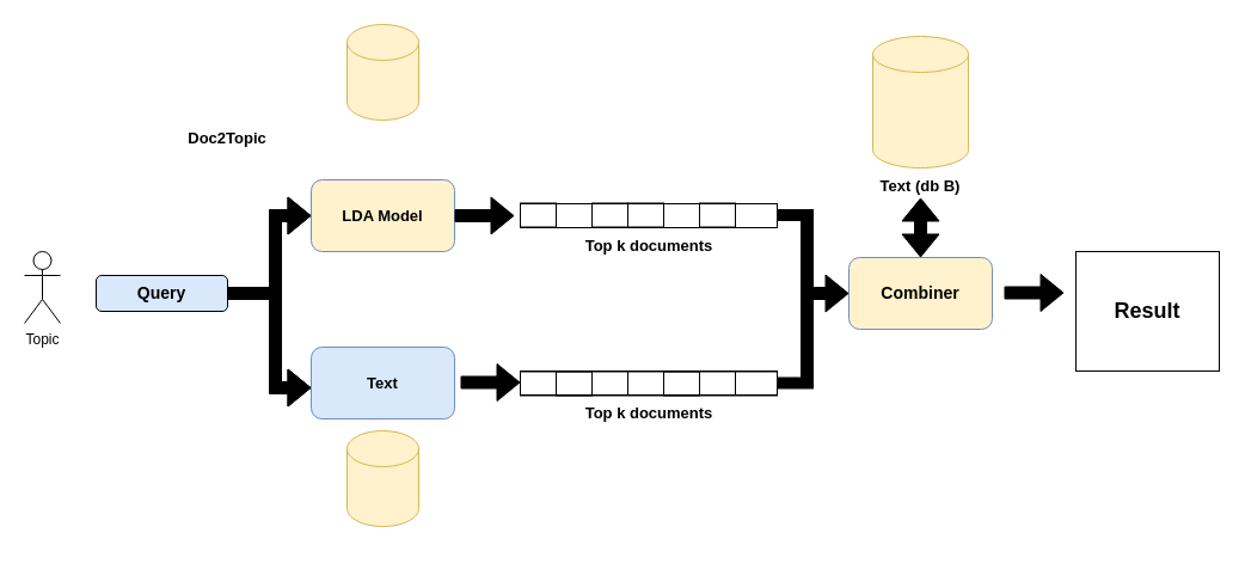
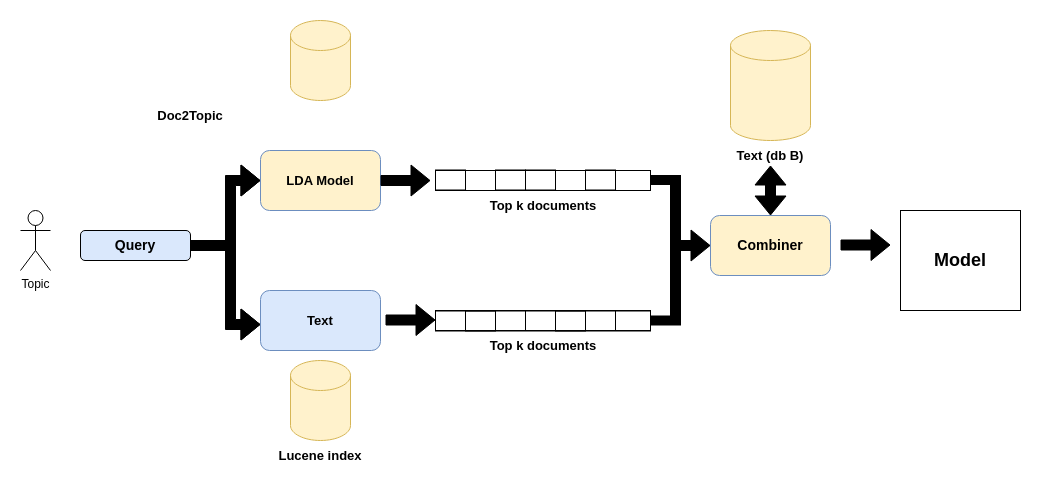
  <mxCell id="0" />
  <mxCell id="1" parent="0" />
  <mxCell id="2" value="LDA Model" style="rounded=1;whiteSpace=wrap;html=1;fontSize=13;fontStyle=1;fillColor=#fff2cc;strokeColor=#6c8ebf;" vertex="1" parent="1"><mxGeometry x="260" y="150" width="120" height="60" as="geometry" /></mxCell>
  <mxCell id="3" value="Text" style="rounded=1;whiteSpace=wrap;html=1;fontSize=13;fontStyle=1;fillColor=#dae8fc;strokeColor=#6c8ebf;" vertex="1" parent="1"><mxGeometry x="260" y="290" width="120" height="60" as="geometry" /></mxCell>
  <mxCell id="4" value="" style="shape=cylinder3;whiteSpace=wrap;html=1;boundedLbl=1;backgroundOutline=1;size=15;fontSize=13;fontStyle=1;fillColor=#fff2cc;strokeColor=#d6b656;" vertex="1" parent="1"><mxGeometry x="290" y="20" width="60" height="80" as="geometry" /></mxCell>
  <mxCell id="5" value="" style="shape=cylinder3;whiteSpace=wrap;html=1;boundedLbl=1;backgroundOutline=1;size=15;fontSize=13;fontStyle=1;fillColor=#fff2cc;strokeColor=#d6b656;" vertex="1" parent="1"><mxGeometry x="290" y="360" width="60" height="80" as="geometry" /></mxCell>
  <mxCell id="6" value="Doc2Topic" style="text;html=1;strokeColor=none;fillColor=none;align=center;verticalAlign=middle;whiteSpace=wrap;rounded=0;fontSize=13;fontStyle=1" vertex="1" parent="1"><mxGeometry x="140" y="100" width="100" height="30" as="geometry" /></mxCell>
+ <mxCell id="7" value="Lucene index" style="text;html=1;strokeColor=none;fillColor=none;align=center;verticalAlign=middle;whiteSpace=wrap;rounded=0;fontSize=13;fontStyle=1" vertex="1" parent="1"><mxGeometry x="270" y="440" width="100" height="30" as="geometry" /></mxCell>
  <mxCell id="8" value="Topic" style="shape=umlActor;verticalLabelPosition=bottom;verticalAlign=top;html=1;outlineConnect=0;" vertex="1" parent="1"><mxGeometry x="20" y="210" width="30" height="60" as="geometry" /></mxCell>
  <mxCell id="9" value="Query" style="rounded=1;whiteSpace=wrap;html=1;fontStyle=1;fontSize=14;fillColor=#dae8fc;" vertex="1" parent="1"><mxGeometry x="80" y="230" width="110" height="30" as="geometry" /></mxCell>
  <mxCell id="10" value="" style="shape=flexArrow;endArrow=classic;html=1;rounded=0;fontSize=14;exitX=1;exitY=0.5;exitDx=0;exitDy=0;entryX=0;entryY=0.5;entryDx=0;entryDy=0;fillColor=#000000;" edge="1" parent="1" target="2"><mxGeometry width="50" height="50" relative="1" as="geometry"><mxPoint x="230" y="244.5" as="sourcePoint" /><mxPoint x="230" y="170" as="targetPoint" /><Array as="points"><mxPoint x="230" y="180" /></Array></mxGeometry></mxCell>
  <mxCell id="11" value="" style="rounded=0;whiteSpace=wrap;html=1;fontSize=14;fillColor=#000000;" vertex="1" parent="1"><mxGeometry x="191" y="240" width="44" height="10" as="geometry" /></mxCell>
  <mxCell id="12" value="" style="shape=flexArrow;endArrow=classic;html=1;rounded=0;fontSize=14;entryX=0;entryY=0.5;entryDx=0;entryDy=0;fillColor=#000000;" edge="1" parent="1"><mxGeometry width="50" height="50" relative="1" as="geometry"><mxPoint x="230" y="250" as="sourcePoint" /><mxPoint x="260" y="324" as="targetPoint" /><Array as="points"><mxPoint x="230" y="324" /></Array></mxGeometry></mxCell>
  <mxCell id="13" value="" style="rounded=0;whiteSpace=wrap;html=1;fontSize=14;fillColor=none;" vertex="1" parent="1"><mxGeometry x="435" y="170" width="215" height="20" as="geometry" /></mxCell>
  <mxCell id="14" value="" style="rounded=0;whiteSpace=wrap;html=1;fontSize=14;fillColor=none;" vertex="1" parent="1"><mxGeometry x="435" y="310" width="215" height="20" as="geometry" /></mxCell>
  <mxCell id="15" value="Combiner" style="rounded=1;whiteSpace=wrap;html=1;fontSize=14;fillColor=#fff2cc;strokeColor=#6c8ebf;fontStyle=1;" vertex="1" parent="1"><mxGeometry x="710" y="215" width="120" height="60" as="geometry" /></mxCell>
  <mxCell id="16" value="" style="shape=cylinder3;whiteSpace=wrap;html=1;boundedLbl=1;backgroundOutline=1;size=15;fontSize=13;fontStyle=1;fillColor=#fff2cc;strokeColor=#d6b656;" vertex="1" parent="1"><mxGeometry x="730" y="30" width="80" height="110" as="geometry" /></mxCell>
  <mxCell id="17" value="Text (db B)" style="text;html=1;strokeColor=none;fillColor=none;align=center;verticalAlign=middle;whiteSpace=wrap;rounded=0;fontSize=13;fontStyle=1" vertex="1" parent="1"><mxGeometry x="720" y="140" width="100" height="30" as="geometry" /></mxCell>
  <mxCell id="18" value="Top k documents" style="text;html=1;strokeColor=none;fillColor=none;align=center;verticalAlign=middle;whiteSpace=wrap;rounded=0;fontSize=13;fontStyle=1" vertex="1" parent="1"><mxGeometry x="467.5" y="190" width="150" height="30" as="geometry" /></mxCell>
  <mxCell id="19" value="Top k documents" style="text;html=1;strokeColor=none;fillColor=none;align=center;verticalAlign=middle;whiteSpace=wrap;rounded=0;fontSize=13;fontStyle=1" vertex="1" parent="1"><mxGeometry x="467.5" y="330" width="150" height="30" as="geometry" /></mxCell>
  <mxCell id="20" value="" style="shape=flexArrow;endArrow=classic;html=1;rounded=0;fontSize=14;fillColor=#000000;exitX=1;exitY=0.5;exitDx=0;exitDy=0;" edge="1" parent="1" source="2"><mxGeometry width="50" height="50" relative="1" as="geometry"><mxPoint x="470" y="310" as="sourcePoint" /><mxPoint x="430" y="180" as="targetPoint" /></mxGeometry></mxCell>
  <mxCell id="21" value="" style="shape=flexArrow;endArrow=classic;html=1;rounded=0;fontSize=14;fillColor=#000000;exitX=1;exitY=0.5;exitDx=0;exitDy=0;" edge="1" parent="1"><mxGeometry width="50" height="50" relative="1" as="geometry"><mxPoint x="385" y="319.5" as="sourcePoint" /><mxPoint x="435" y="319.5" as="targetPoint" /></mxGeometry></mxCell>
  <mxCell id="22" value="" style="rounded=0;whiteSpace=wrap;html=1;fontSize=14;fillColor=#000000;" vertex="1" parent="1"><mxGeometry x="650" y="175" width="30" height="9" as="geometry" /></mxCell>
  <mxCell id="23" value="" style="rounded=0;whiteSpace=wrap;html=1;fontSize=14;fillColor=#000000;" vertex="1" parent="1"><mxGeometry x="650" y="315.5" width="30" height="9" as="geometry" /></mxCell>
  <mxCell id="24" value="" style="edgeStyle=orthogonalEdgeStyle;rounded=0;orthogonalLoop=1;jettySize=auto;html=1;fontSize=14;fillColor=#000000;" edge="1" parent="1" source="25" target="15"><mxGeometry relative="1" as="geometry" /></mxCell>
  <mxCell id="25" value="" style="rounded=0;whiteSpace=wrap;html=1;fontSize=14;fillColor=#000000;" vertex="1" parent="1"><mxGeometry x="670" y="175" width="10" height="145" as="geometry" /></mxCell>
  <mxCell id="26" value="" style="shape=flexArrow;endArrow=classic;html=1;rounded=0;fontSize=14;fillColor=#000000;entryX=0;entryY=0.5;entryDx=0;entryDy=0;" edge="1" parent="1" target="15"><mxGeometry width="50" height="50" relative="1" as="geometry"><mxPoint x="670" y="245" as="sourcePoint" /><mxPoint x="720" y="200" as="targetPoint" /></mxGeometry></mxCell>
  <mxCell id="27" value="" style="rounded=0;whiteSpace=wrap;html=1;fontSize=14;fillColor=none;" vertex="1" parent="1"><mxGeometry x="435" y="169.5" width="30" height="20" as="geometry" /></mxCell>
  <mxCell id="28" value="" style="rounded=0;whiteSpace=wrap;html=1;fontSize=14;fillColor=none;" vertex="1" parent="1"><mxGeometry x="465" y="170" width="30" height="20" as="geometry" /></mxCell>
  <mxCell id="29" value="" style="rounded=0;whiteSpace=wrap;html=1;fontSize=14;fillColor=none;" vertex="1" parent="1"><mxGeometry x="495" y="169.5" width="30" height="20" as="geometry" /></mxCell>
  <mxCell id="30" value="" style="rounded=0;whiteSpace=wrap;html=1;fontSize=14;fillColor=none;" vertex="1" parent="1"><mxGeometry x="525" y="169.5" width="30" height="20" as="geometry" /></mxCell>
  <mxCell id="31" value="" style="rounded=0;whiteSpace=wrap;html=1;fontSize=14;fillColor=none;" vertex="1" parent="1"><mxGeometry x="555" y="170" width="30" height="20" as="geometry" /></mxCell>
  <mxCell id="32" value="" style="rounded=0;whiteSpace=wrap;html=1;fontSize=14;fillColor=none;" vertex="1" parent="1"><mxGeometry x="585" y="169.5" width="30" height="20" as="geometry" /></mxCell>
  <mxCell id="33" value="" style="rounded=0;whiteSpace=wrap;html=1;fontSize=14;fillColor=none;" vertex="1" parent="1"><mxGeometry x="435" y="310.5" width="215" height="20" as="geometry" /></mxCell>
  <mxCell id="34" value="" style="rounded=0;whiteSpace=wrap;html=1;fontSize=14;fillColor=none;" vertex="1" parent="1"><mxGeometry x="435" y="310" width="30" height="20" as="geometry" /></mxCell>
  <mxCell id="35" value="" style="rounded=0;whiteSpace=wrap;html=1;fontSize=14;fillColor=none;" vertex="1" parent="1"><mxGeometry x="465" y="310.5" width="30" height="20" as="geometry" /></mxCell>
  <mxCell id="36" value="" style="rounded=0;whiteSpace=wrap;html=1;fontSize=14;fillColor=none;" vertex="1" parent="1"><mxGeometry x="495" y="310" width="30" height="20" as="geometry" /></mxCell>
  <mxCell id="37" value="" style="rounded=0;whiteSpace=wrap;html=1;fontSize=14;fillColor=none;" vertex="1" parent="1"><mxGeometry x="525" y="310" width="30" height="20" as="geometry" /></mxCell>
  <mxCell id="38" value="" style="rounded=0;whiteSpace=wrap;html=1;fontSize=14;fillColor=none;" vertex="1" parent="1"><mxGeometry x="555" y="310.5" width="30" height="20" as="geometry" /></mxCell>
  <mxCell id="39" value="" style="rounded=0;whiteSpace=wrap;html=1;fontSize=14;fillColor=none;" vertex="1" parent="1"><mxGeometry x="585" y="310" width="30" height="20" as="geometry" /></mxCell>
- <mxCell id="40" value="Result&lt;br style=&quot;font-size: 18px;&quot;&gt;" style="rounded=0;whiteSpace=wrap;html=1;fontSize=18;fillColor=none;fontStyle=1" vertex="1" parent="1"><mxGeometry x="900" y="210" width="120" height="100" as="geometry" /></mxCell>
+ <mxCell id="40" value="Model&lt;br style=&quot;font-size: 18px;&quot;&gt;" style="rounded=0;whiteSpace=wrap;html=1;fontSize=18;fillColor=none;fontStyle=1" vertex="1" parent="1"><mxGeometry x="900" y="210" width="120" height="100" as="geometry" /></mxCell>
  <mxCell id="41" value="" style="shape=flexArrow;endArrow=classic;startArrow=classic;html=1;rounded=0;fontSize=14;fillColor=#000000;" edge="1" parent="1" source="15"><mxGeometry width="100" height="100" relative="1" as="geometry"><mxPoint x="710" y="245" as="sourcePoint" /><mxPoint x="770" y="165" as="targetPoint" /></mxGeometry></mxCell>
  <mxCell id="42" value="" style="shape=flexArrow;endArrow=classic;html=1;rounded=0;fontSize=14;fillColor=#000000;exitX=1;exitY=0.5;exitDx=0;exitDy=0;" edge="1" parent="1"><mxGeometry width="50" height="50" relative="1" as="geometry"><mxPoint x="840" y="244.5" as="sourcePoint" /><mxPoint x="890" y="244.5" as="targetPoint" /></mxGeometry></mxCell>
